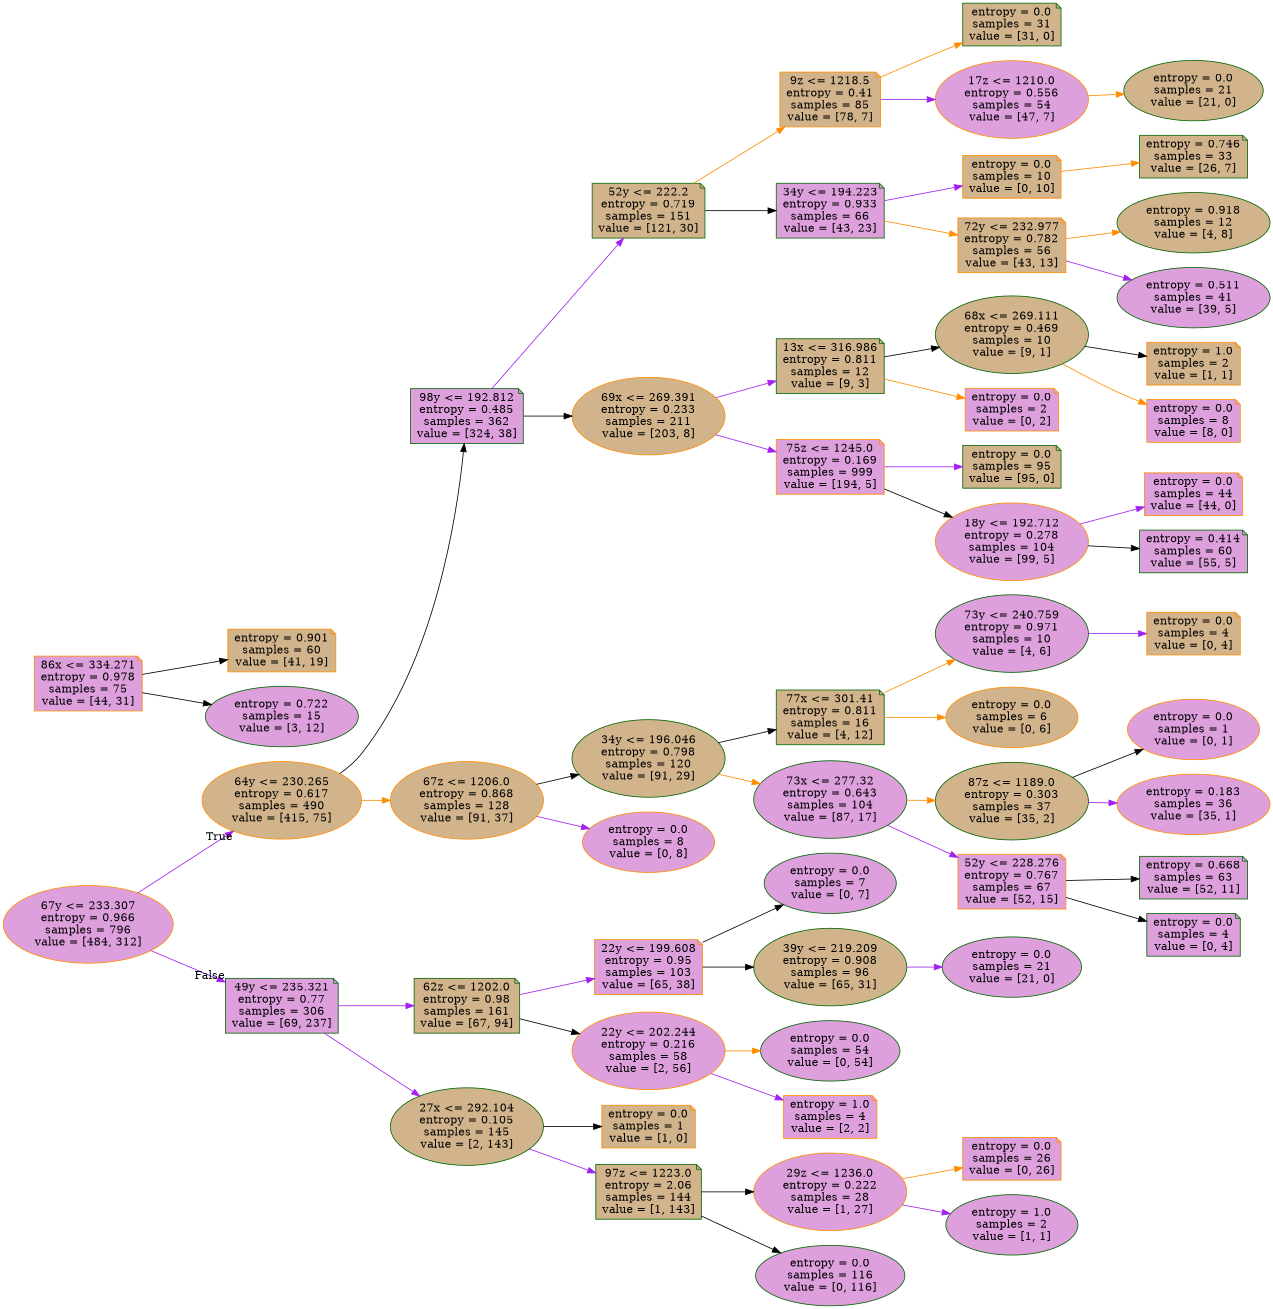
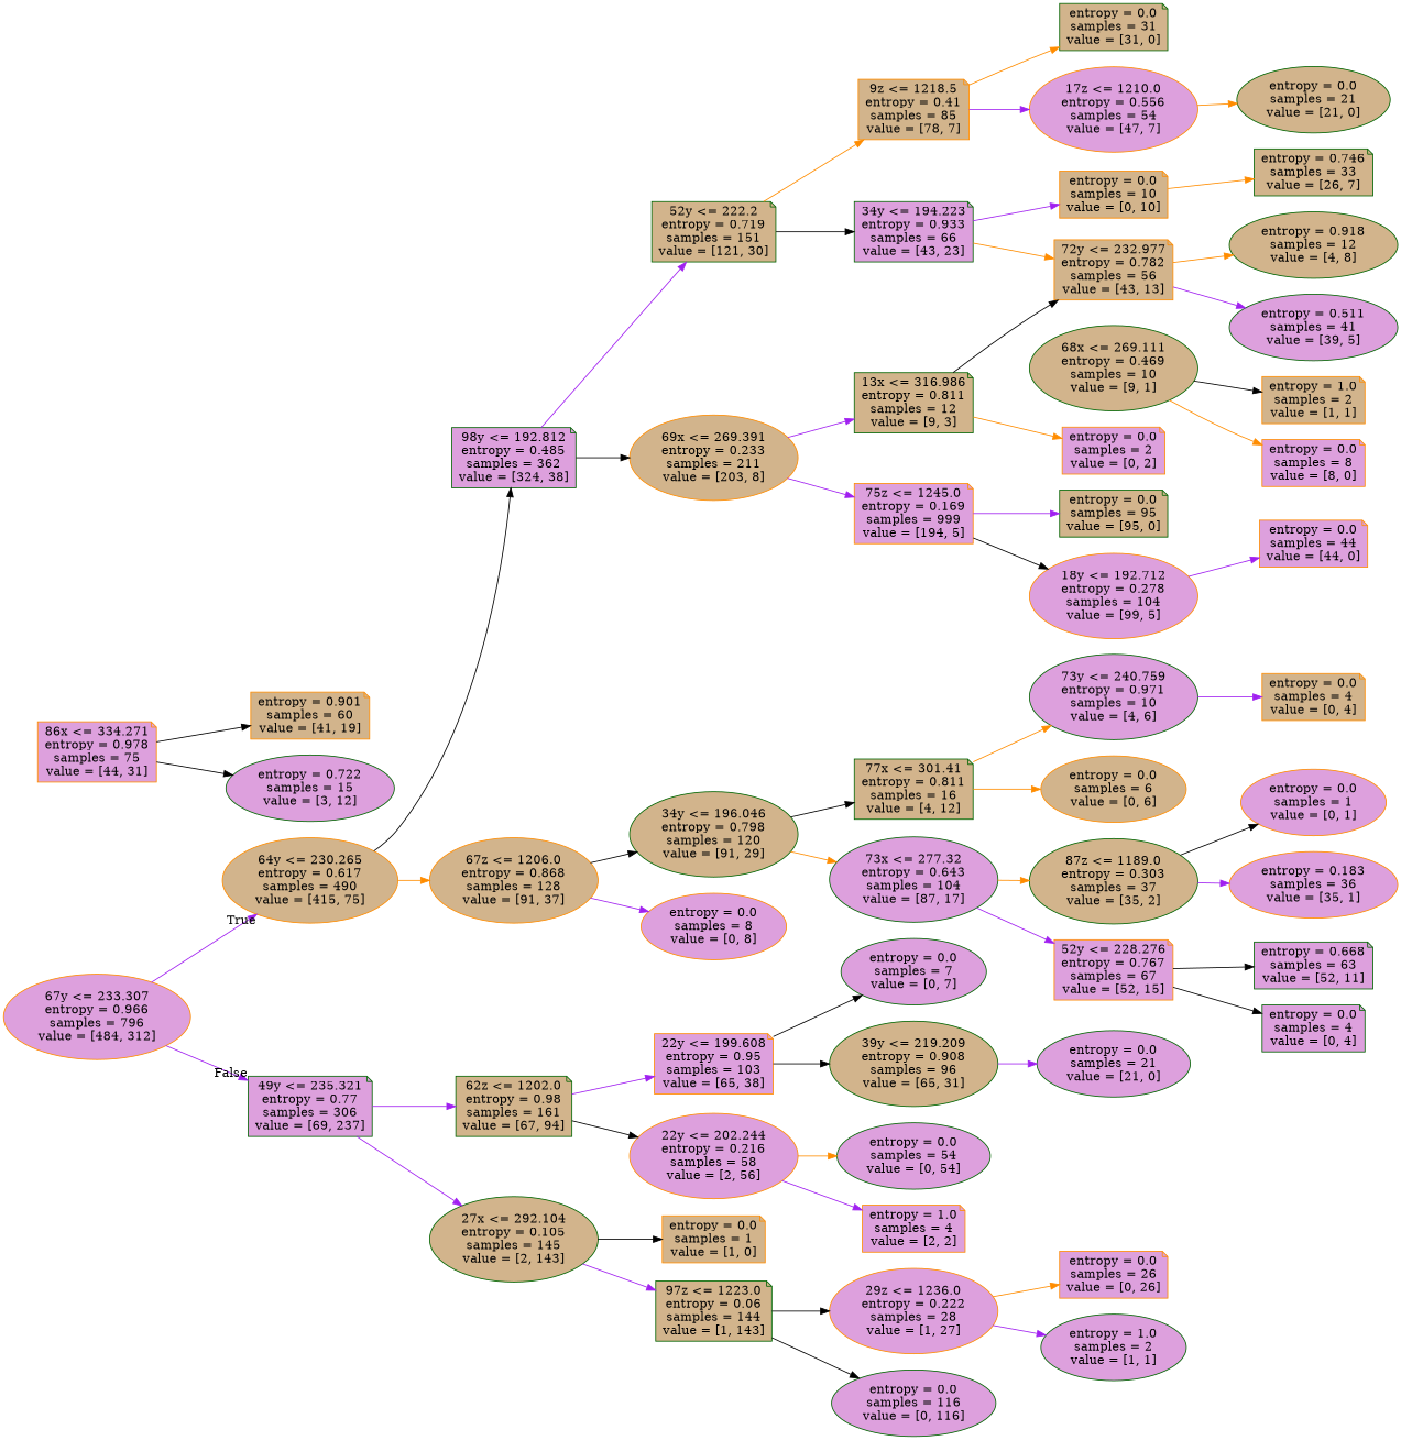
  digraph {
    rankdir=LR
    node [color=darkgreen fillcolor=plum shape=note style=filled]
    edge [color=purple]
    n1 [color=darkorange label="67y <= 233.307\nentropy = 0.966\nsamples = 796\nvalue = [484, 312]" shape=ellipse]
    n2 [color=darkorange fillcolor=tan label="64y <= 230.265\nentropy = 0.617\nsamples = 490\nvalue = [415, 75]" shape=ellipse]
    n3 [label="49y <= 235.321\nentropy = 0.77\nsamples = 306\nvalue = [69, 237]"]
    n4 [label="98y <= 192.812\nentropy = 0.485\nsamples = 362\nvalue = [324, 38]"]
    n5 [color=darkorange fillcolor=tan label="67z <= 1206.0\nentropy = 0.868\nsamples = 128\nvalue = [91, 37]" shape=ellipse]
    n6 [fillcolor=tan label="62z <= 1202.0\nentropy = 0.98\nsamples = 161\nvalue = [67, 94]"]
    n7 [fillcolor=tan label="27x <= 292.104\nentropy = 0.105\nsamples = 145\nvalue = [2, 143]" shape=ellipse]
    n8 [fillcolor=tan label="52y <= 222.2\nentropy = 0.719\nsamples = 151\nvalue = [121, 30]"]
    n9 [color=darkorange fillcolor=tan label="69x <= 269.391\nentropy = 0.233\nsamples = 211\nvalue = [203, 8]" shape=ellipse]
    n10 [fillcolor=tan label="34y <= 196.046\nentropy = 0.798\nsamples = 120\nvalue = [91, 29]" shape=ellipse]
    n11 [color=darkorange label="entropy = 0.0\nsamples = 8\nvalue = [0, 8]" shape=ellipse]
    n12 [color=darkorange fillcolor=tan label="9z <= 1218.5\nentropy = 0.41\nsamples = 85\nvalue = [78, 7]"]
    n13 [label="34y <= 194.223\nentropy = 0.933\nsamples = 66\nvalue = [43, 23]"]
    n14 [fillcolor=tan label="13x <= 316.986\nentropy = 0.811\nsamples = 12\nvalue = [9, 3]"]
    n15 [color=darkorange label="75z <= 1245.0\nentropy = 0.169\nsamples = 999\nvalue = [194, 5]"]
    n16 [fillcolor=tan label="entropy = 0.0\nsamples = 31\nvalue = [31, 0]"]
    n17 [color=darkorange label="17z <= 1210.0\nentropy = 0.556\nsamples = 54\nvalue = [47, 7]" shape=ellipse]
    n18 [color=darkorange fillcolor=tan label="entropy = 0.0\nsamples = 10\nvalue = [0, 10]"]
    n19 [color=darkorange fillcolor=tan label="72y <= 232.977\nentropy = 0.782\nsamples = 56\nvalue = [43, 13]"]
    n20 [fillcolor=tan label="entropy = 0.0\nsamples = 21\nvalue = [21, 0]" shape=ellipse]
    n21 [fillcolor=tan label="entropy = 0.746\nsamples = 33\nvalue = [26, 7]"]
    n22 [fillcolor=tan label="entropy = 0.918\nsamples = 12\nvalue = [4, 8]" shape=ellipse]
    n23 [label="entropy = 0.511\nsamples = 41\nvalue = [39, 5]" shape=ellipse]
    n24 [fillcolor=tan label="68x <= 269.111\nentropy = 0.469\nsamples = 10\nvalue = [9, 1]" shape=ellipse]
    n25 [color=darkorange label="entropy = 0.0\nsamples = 2\nvalue = [0, 2]"]
    n26 [fillcolor=tan label="entropy = 0.0\nsamples = 95\nvalue = [95, 0]"]
    n27 [color=darkorange label="18y <= 192.712\nentropy = 0.278\nsamples = 104\nvalue = [99, 5]" shape=ellipse]
    n28 [color=darkorange fillcolor=tan label="entropy = 1.0\nsamples = 2\nvalue = [1, 1]"]
    n29 [color=darkorange label="entropy = 0.0\nsamples = 8\nvalue = [8, 0]"]
    n30 [color=darkorange label="entropy = 0.0\nsamples = 44\nvalue = [44, 0]"]
-   n31 [label="entropy = 0.414\nsamples = 60\nvalue = [55, 5]"]
    n32 [fillcolor=tan label="77x <= 301.41\nentropy = 0.811\nsamples = 16\nvalue = [4, 12]"]
    n33 [label="73x <= 277.32\nentropy = 0.643\nsamples = 104\nvalue = [87, 17]" shape=ellipse]
    n34 [label="73y <= 240.759\nentropy = 0.971\nsamples = 10\nvalue = [4, 6]" shape=ellipse]
    n35 [color=darkorange fillcolor=tan label="entropy = 0.0\nsamples = 6\nvalue = [0, 6]" shape=ellipse]
    n36 [fillcolor=tan label="87z <= 1189.0\nentropy = 0.303\nsamples = 37\nvalue = [35, 2]" shape=ellipse]
    n37 [color=darkorange label="52y <= 228.276\nentropy = 0.767\nsamples = 67\nvalue = [52, 15]"]
    n38 [color=darkorange fillcolor=tan label="entropy = 0.0\nsamples = 4\nvalue = [0, 4]"]
    n39 [color=darkorange label="entropy = 0.0\nsamples = 1\nvalue = [0, 1]" shape=ellipse]
    n40 [color=darkorange label="entropy = 0.183\nsamples = 36\nvalue = [35, 1]" shape=ellipse]
    n41 [label="entropy = 0.668\nsamples = 63\nvalue = [52, 11]"]
    n42 [label="entropy = 0.0\nsamples = 4\nvalue = [0, 4]"]
    n43 [color=darkorange label="22y <= 199.608\nentropy = 0.95\nsamples = 103\nvalue = [65, 38]"]
    n44 [color=darkorange label="22y <= 202.244\nentropy = 0.216\nsamples = 58\nvalue = [2, 56]" shape=ellipse]
    n45 [color=darkorange fillcolor=tan label="entropy = 0.0\nsamples = 1\nvalue = [1, 0]"]
-   n46 [fillcolor=tan label="97z <= 1223.0\nentropy = 2.06\nsamples = 144\nvalue = [1, 143]"]
+   n46 [fillcolor=tan label="97z <= 1223.0\nentropy = 0.06\nsamples = 144\nvalue = [1, 143]"]
    n47 [label="entropy = 0.0\nsamples = 7\nvalue = [0, 7]" shape=ellipse]
    n48 [fillcolor=tan label="39y <= 219.209\nentropy = 0.908\nsamples = 96\nvalue = [65, 31]" shape=ellipse]
    n49 [label="entropy = 0.0\nsamples = 54\nvalue = [0, 54]" shape=ellipse]
    n50 [color=darkorange label="entropy = 1.0\nsamples = 4\nvalue = [2, 2]"]
    n51 [label="entropy = 0.0\nsamples = 21\nvalue = [21, 0]" shape=ellipse]
    n52 [color=darkorange label="86x <= 334.271\nentropy = 0.978\nsamples = 75\nvalue = [44, 31]"]
    n53 [color=darkorange fillcolor=tan label="entropy = 0.901\nsamples = 60\nvalue = [41, 19]"]
    n54 [label="entropy = 0.722\nsamples = 15\nvalue = [3, 12]" shape=ellipse]
    n55 [color=darkorange label="29z <= 1236.0\nentropy = 0.222\nsamples = 28\nvalue = [1, 27]" shape=ellipse]
    n56 [label="entropy = 0.0\nsamples = 116\nvalue = [0, 116]" shape=ellipse]
    n57 [color=darkorange label="entropy = 0.0\nsamples = 26\nvalue = [0, 26]"]
    n58 [label="entropy = 1.0\nsamples = 2\nvalue = [1, 1]" shape=ellipse]
    n1 -> n2 [headlabel=True labelangle=45 labeldistance=2.5]
    n1 -> n3 [headlabel=False labelangle=-45 labeldistance=2.5]
    n2 -> n4 [color=black]
    n2 -> n5 [color=darkorange]
    n3 -> n6
    n3 -> n7
    n4 -> n8
    n4 -> n9 [color=black]
    n5 -> n10 [color=black]
    n5 -> n11
    n6 -> n43
    n6 -> n44 [color=black]
    n7 -> n45 [color=black]
    n7 -> n46
    n8 -> n12 [color=darkorange]
    n8 -> n13 [color=black]
    n9 -> n14
    n9 -> n15
    n10 -> n32 [color=black]
    n10 -> n33 [color=darkorange]
    n12 -> n16 [color=darkorange]
    n12 -> n17
    n13 -> n18
    n13 -> n19 [color=darkorange]
-   n14 -> n24 [color=black]
+   n14 -> n19 [color=black]
    n14 -> n25 [color=darkorange]
    n15 -> n26
    n15 -> n27 [color=black]
    n17 -> n20 [color=darkorange]
    n18 -> n21 [color=darkorange]
    n19 -> n22 [color=darkorange]
    n19 -> n23
    n24 -> n28 [color=black]
    n24 -> n29 [color=darkorange]
    n27 -> n30
-   n27 -> n31 [color=black]
    n32 -> n34 [color=darkorange]
    n32 -> n35 [color=darkorange]
    n33 -> n36 [color=darkorange]
    n33 -> n37
    n34 -> n38
    n36 -> n39 [color=black]
    n36 -> n40
    n37 -> n41 [color=black]
    n37 -> n42 [color=black]
    n43 -> n47 [color=black]
    n43 -> n48 [color=black]
    n44 -> n49 [color=darkorange]
    n44 -> n50
    n46 -> n55 [color=black]
    n46 -> n56 [color=black]
    n48 -> n51
    n52 -> n53 [color=black]
    n52 -> n54 [color=black]
    n55 -> n57 [color=darkorange]
    n55 -> n58
  }
